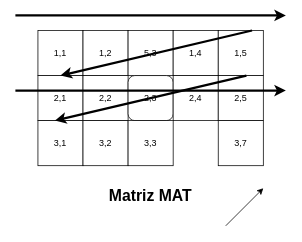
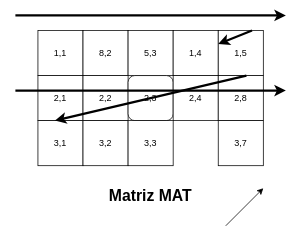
  <mxCell id="0" />
  <mxCell id="1" parent="0" />
  <mxCell id="2" value="1,1" style="whiteSpace=wrap;html=1;aspect=fixed;" vertex="1" parent="1"><mxGeometry x="50" y="40" width="60" height="60" as="geometry" /></mxCell>
- <mxCell id="3" value="1,2" style="whiteSpace=wrap;html=1;aspect=fixed;" vertex="1" parent="1"><mxGeometry x="110" y="40" width="60" height="60" as="geometry" /></mxCell>
+ <mxCell id="3" value="8,2" style="whiteSpace=wrap;html=1;aspect=fixed;" vertex="1" parent="1"><mxGeometry x="110" y="40" width="60" height="60" as="geometry" /></mxCell>
  <mxCell id="4" value="5,3" style="whiteSpace=wrap;html=1;aspect=fixed;" vertex="1" parent="1"><mxGeometry x="170" y="40" width="60" height="60" as="geometry" /></mxCell>
  <mxCell id="5" value="1,4" style="whiteSpace=wrap;html=1;aspect=fixed;" vertex="1" parent="1"><mxGeometry x="230" y="40" width="60" height="60" as="geometry" /></mxCell>
  <mxCell id="6" value="1,5" style="whiteSpace=wrap;html=1;aspect=fixed;" vertex="1" parent="1"><mxGeometry x="290" y="40" width="60" height="60" as="geometry" /></mxCell>
  <mxCell id="7" value="2,1" style="whiteSpace=wrap;html=1;aspect=fixed;" vertex="1" parent="1"><mxGeometry x="50" y="100" width="60" height="60" as="geometry" /></mxCell>
  <mxCell id="8" value="2,2" style="whiteSpace=wrap;html=1;aspect=fixed;" vertex="1" parent="1"><mxGeometry x="110" y="100" width="60" height="60" as="geometry" /></mxCell>
  <mxCell id="9" value="2,3" style="whiteSpace=wrap;html=1;aspect=fixed;rounded=1;" vertex="1" parent="1"><mxGeometry x="170" y="100" width="60" height="60" as="geometry" /></mxCell>
  <mxCell id="10" value="2,4" style="whiteSpace=wrap;html=1;aspect=fixed;" vertex="1" parent="1"><mxGeometry x="230" y="100" width="60" height="60" as="geometry" /></mxCell>
- <mxCell id="11" value="2,5" style="whiteSpace=wrap;html=1;aspect=fixed;" vertex="1" parent="1"><mxGeometry x="290" y="100" width="60" height="60" as="geometry" /></mxCell>
+ <mxCell id="11" value="2,8" style="whiteSpace=wrap;html=1;aspect=fixed;" vertex="1" parent="1"><mxGeometry x="290" y="100" width="60" height="60" as="geometry" /></mxCell>
  <mxCell id="12" value="3,1" style="whiteSpace=wrap;html=1;aspect=fixed;" vertex="1" parent="1"><mxGeometry x="50" y="160" width="60" height="60" as="geometry" /></mxCell>
  <mxCell id="13" value="3,2" style="whiteSpace=wrap;html=1;aspect=fixed;" vertex="1" parent="1"><mxGeometry x="110" y="160" width="60" height="60" as="geometry" /></mxCell>
  <mxCell id="14" value="3,3" style="whiteSpace=wrap;html=1;aspect=fixed;" vertex="1" parent="1"><mxGeometry x="170" y="160" width="60" height="60" as="geometry" /></mxCell>
  <mxCell id="15" value="3,7" style="whiteSpace=wrap;html=1;aspect=fixed;" vertex="1" parent="1"><mxGeometry x="290" y="160" width="60" height="60" as="geometry" /></mxCell>
  <mxCell id="16" value="Matriz MAT" style="text;html=1;strokeColor=none;fillColor=none;align=center;verticalAlign=middle;whiteSpace=wrap;rounded=0;fontSize=21;fontStyle=1" vertex="1" parent="1"><mxGeometry x="135" y="250" width="130" height="20" as="geometry" /></mxCell>
  <mxCell id="17" value="" style="endArrow=classic;html=1;fontSize=21;" edge="1" parent="1"><mxGeometry width="50" height="50" relative="1" as="geometry"><mxPoint x="300" y="300" as="sourcePoint" /><mxPoint x="350" y="250" as="targetPoint" /></mxGeometry></mxCell>
  <mxCell id="18" value="" style="endArrow=classic;html=1;fontSize=21;strokeWidth=3;" edge="1" parent="1"><mxGeometry width="50" height="50" relative="1" as="geometry"><mxPoint x="20" y="20" as="sourcePoint" /><mxPoint x="380" y="20" as="targetPoint" /></mxGeometry></mxCell>
- <mxCell id="19" value="" style="endArrow=classic;html=1;fontSize=21;strokeWidth=3;exitX=0.75;exitY=0;exitDx=0;exitDy=0;entryX=0.5;entryY=0;entryDx=0;entryDy=0;" edge="1" parent="1" source="6" target="7"><mxGeometry width="50" height="50" relative="1" as="geometry"><mxPoint x="324" y="30" as="sourcePoint" /><mxPoint x="174" y="160" as="targetPoint" /></mxGeometry></mxCell>
+ <mxCell id="19" value="" style="endArrow=classic;html=1;fontSize=21;strokeWidth=3;exitX=0.75;exitY=0;exitDx=0;exitDy=0;" edge="1" parent="1" source="6" target="5"><mxGeometry width="50" height="50" relative="1" as="geometry"><mxPoint x="324" y="30" as="sourcePoint" /><mxPoint x="174" y="160" as="targetPoint" /></mxGeometry></mxCell>
  <mxCell id="20" value="" style="endArrow=classic;html=1;fontSize=21;strokeWidth=3;exitX=0.75;exitY=0;exitDx=0;exitDy=0;entryX=0.5;entryY=0;entryDx=0;entryDy=0;" edge="1" parent="1"><mxGeometry width="50" height="50" relative="1" as="geometry"><mxPoint x="327.5" y="100" as="sourcePoint" /><mxPoint x="72.5" y="160" as="targetPoint" /></mxGeometry></mxCell>
  <mxCell id="21" value="" style="endArrow=classic;html=1;fontSize=21;strokeWidth=3;" edge="1" parent="1"><mxGeometry width="50" height="50" relative="1" as="geometry"><mxPoint x="20" y="120" as="sourcePoint" /><mxPoint x="380" y="120" as="targetPoint" /></mxGeometry></mxCell>
